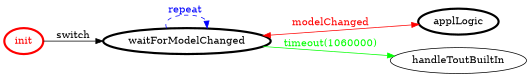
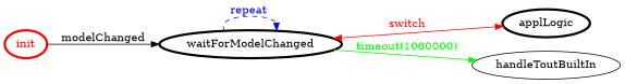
  digraph {
    rankdir=LR
    node [color=black fontcolor=black penwidth=3]
    init [color=red fontcolor=red]
    waitForModelChanged
    applLogic
    handleToutBuiltIn [color="" fontcolor="" penwidth=""]
-   init -> waitForModelChanged [color=black fontcolor=black label=switch]
+   init -> waitForModelChanged [color=black fontcolor=black label=modelChanged]
    waitForModelChanged -> waitForModelChanged [color=blue fontcolor=blue label="repeat " style=dashed]
-   waitForModelChanged -> applLogic [color=red dir=both fontcolor=red label=modelChanged]
+   waitForModelChanged -> applLogic [color=red dir=both fontcolor=red label=switch]
    waitForModelChanged -> handleToutBuiltIn [color=green fontcolor=green label="timeout(1060000)"]
  }
